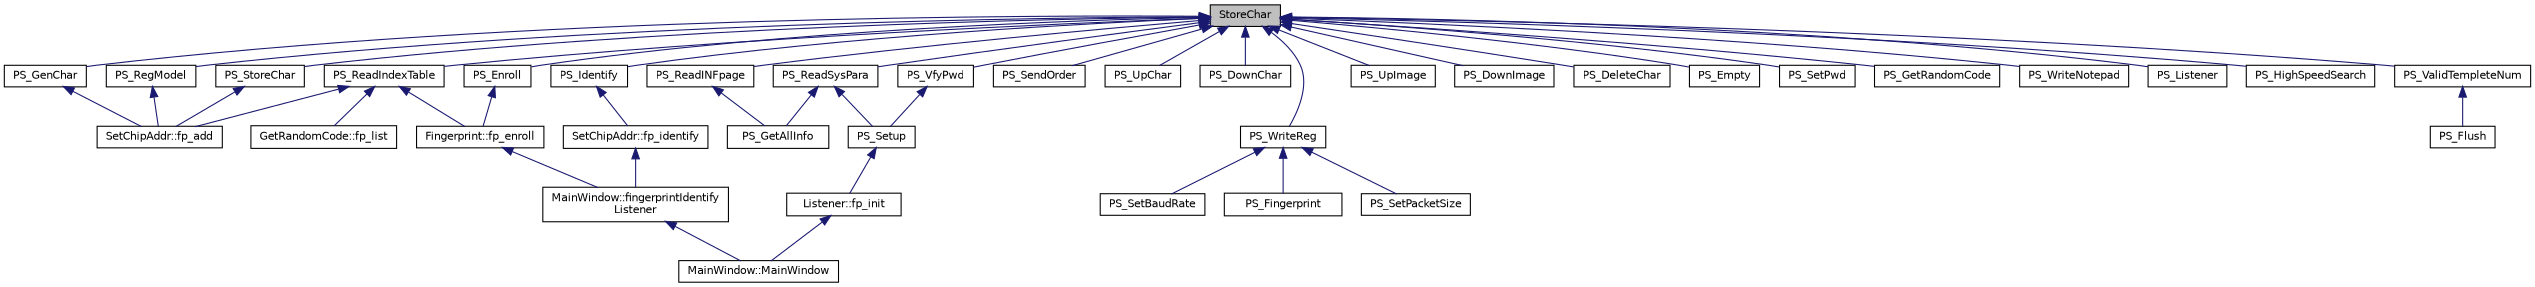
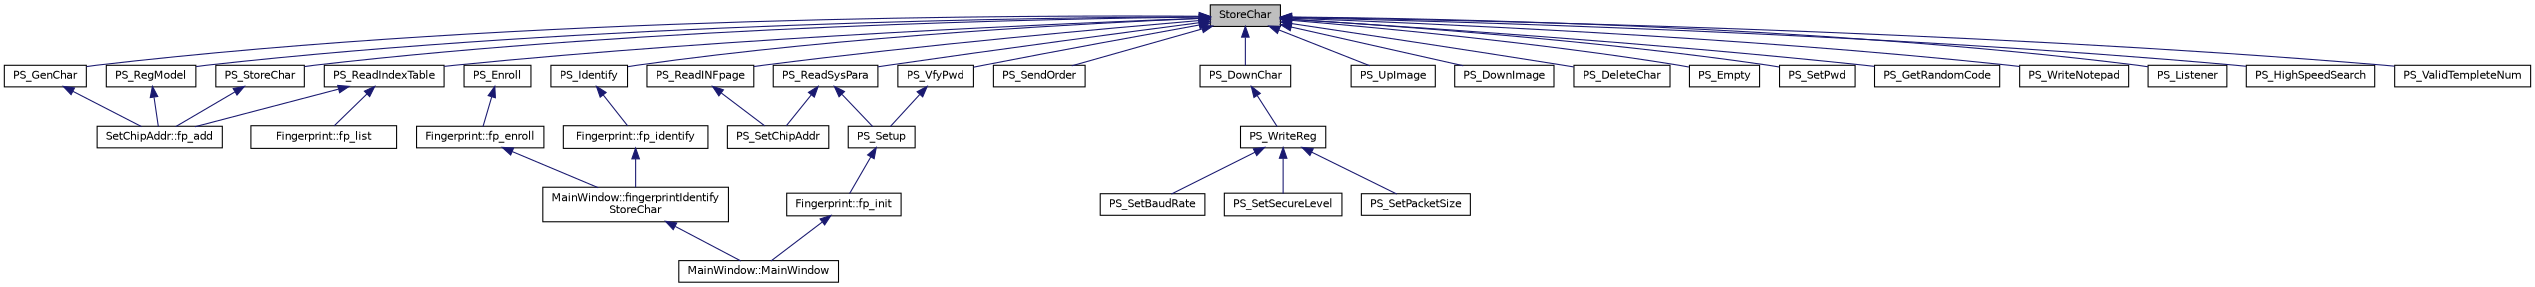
  digraph {
    rankdir=TB
    node [color=black fillcolor=white fontname=Helvetica fontsize=10 shape=record style=filled]
    edge [color=midnightblue dir=back fontname=Helvetica fontsize=10 labelfontname=Helvetica labelfontsize=10 style=solid]
    n1 [fillcolor=grey75 fontcolor=black height=0.2 label=StoreChar width=0.4]
    n2 [height=0.2 label=PS_GenChar width=0.4]
    n3 [height=0.2 label=PS_RegModel width=0.4]
    n4 [height=0.2 label=PS_StoreChar width=0.4]
    n5 [height=0.2 label=PS_SendOrder width=0.4]
-   n6 [height=0.2 label=PS_UpChar width=0.4]
    n7 [height=0.2 label=PS_DownChar width=0.4]
    n8 [height=0.2 label=PS_UpImage width=0.4]
    n9 [height=0.2 label=PS_DownImage width=0.4]
    n10 [height=0.2 label=PS_DeleteChar width=0.4]
    n11 [height=0.2 label=PS_Empty width=0.4]
    n12 [height=0.2 label=PS_WriteReg width=0.4]
    n13 [height=0.2 label=PS_ReadSysPara width=0.4]
    n14 [height=0.2 label=PS_Enroll width=0.4]
    n15 [height=0.2 label=PS_Identify width=0.4]
    n16 [height=0.2 label=PS_SetPwd width=0.4]
    n17 [height=0.2 label=PS_VfyPwd width=0.4]
    n18 [height=0.2 label=PS_GetRandomCode width=0.4]
    n19 [height=0.2 label=PS_ReadINFpage width=0.4]
    n20 [height=0.2 label=PS_WriteNotepad width=0.4]
    n21 [height=0.2 label=PS_Listener width=0.4]
    n22 [height=0.2 label=PS_HighSpeedSearch width=0.4]
    n23 [height=0.2 label=PS_ValidTempleteNum width=0.4]
    n24 [height=0.2 label=PS_ReadIndexTable width=0.4]
    n25 [height=0.2 label="SetChipAddr::fp_add" width=0.4]
    n26 [height=0.2 label=PS_SetBaudRate width=0.4]
-   n27 [height=0.2 label=PS_Fingerprint width=0.4]
+   n27 [height=0.2 label=PS_SetSecureLevel width=0.4]
    n28 [height=0.2 label=PS_SetPacketSize width=0.4]
    n29 [height=0.2 label=PS_Setup width=0.4]
-   n30 [height=0.2 label=PS_GetAllInfo width=0.4]
+   n30 [height=0.2 label=PS_SetChipAddr width=0.4]
    n31 [height=0.2 label="Fingerprint::fp_enroll" width=0.4]
-   n32 [height=0.2 label="SetChipAddr::fp_identify" width=0.4]
-   n33 [height=0.2 label=PS_Flush width=0.4]
-   n34 [height=0.2 label="GetRandomCode::fp_list" width=0.4]
-   n35 [height=0.2 label="Listener::fp_init" width=0.4]
+   n32 [height=0.2 label="Fingerprint::fp_identify" width=0.4]
+   n34 [height=0.2 label="Fingerprint::fp_list" width=0.4]
+   n35 [height=0.2 label="Fingerprint::fp_init" width=0.4]
    n36 [height=0.2 label="MainWindow::MainWindow" width=0.4]
-   n37 [height=0.2 label="MainWindow::fingerprintIdentify\lListener" width=0.4]
+   n37 [height=0.2 label="MainWindow::fingerprintIdentify\lStoreChar" width=0.4]
    n1 -> n2
    n1 -> n3
    n1 -> n4
    n1 -> n5
-   n1 -> n6
    n1 -> n7
    n1 -> n8
    n1 -> n9
    n1 -> n10
    n1 -> n11
-   n1 -> n12
+   n7 -> n12
    n1 -> n13
-   n1 -> n14
    n1 -> n15
    n1 -> n16
    n1 -> n17
    n1 -> n18
    n1 -> n19
    n1 -> n20
    n1 -> n21
    n1 -> n22
    n1 -> n23
    n1 -> n24
    n2 -> n25
    n3 -> n25
    n4 -> n25
    n12 -> n26
    n12 -> n27
    n12 -> n28
    n13 -> n29
    n13 -> n30
    n14 -> n31
    n15 -> n32
    n17 -> n29
    n19 -> n30
-   n23 -> n33
    n24 -> n25
-   n24 -> n31
    n24 -> n34
    n29 -> n35
    n31 -> n37
    n32 -> n37
    n35 -> n36
    n37 -> n36
  }
